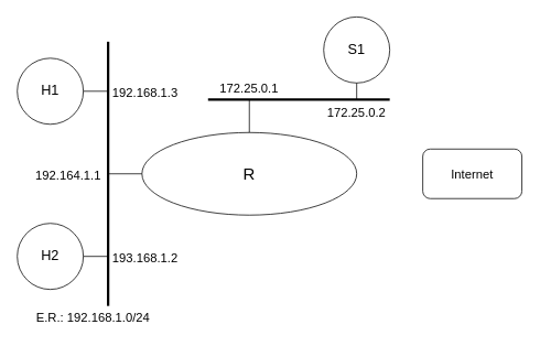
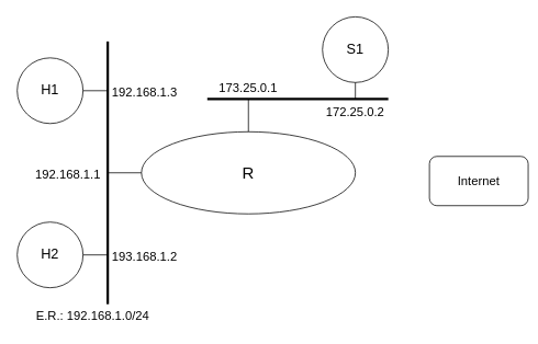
  <mxCell id="0" />
  <mxCell id="1" parent="0" />
  <mxCell id="2" value="" style="endArrow=none;html=1;rounded=0;strokeWidth=3;" edge="1" parent="1"><mxGeometry width="50" height="50" relative="1" as="geometry"><mxPoint x="130" y="370" as="sourcePoint" /><mxPoint x="130" y="50" as="targetPoint" /></mxGeometry></mxCell>
  <mxCell id="3" value="&lt;font style=&quot;font-size: 17px;&quot;&gt;H1&lt;/font&gt;" style="ellipse;whiteSpace=wrap;html=1;aspect=fixed;" vertex="1" parent="1"><mxGeometry x="20" y="70" width="80" height="80" as="geometry" /></mxCell>
  <mxCell id="4" value="" style="endArrow=none;html=1;rounded=0;strokeWidth=1;" edge="1" parent="1"><mxGeometry width="50" height="50" relative="1" as="geometry"><mxPoint x="100" y="110" as="sourcePoint" /><mxPoint x="130" y="110" as="targetPoint" /></mxGeometry></mxCell>
  <mxCell id="5" value="&lt;font style=&quot;font-size: 17px;&quot;&gt;H2&lt;/font&gt;" style="ellipse;whiteSpace=wrap;html=1;aspect=fixed;" vertex="1" parent="1"><mxGeometry x="20" y="270" width="80" height="80" as="geometry" /></mxCell>
  <mxCell id="6" value="" style="endArrow=none;html=1;rounded=0;strokeWidth=1;" edge="1" parent="1"><mxGeometry width="50" height="50" relative="1" as="geometry"><mxPoint x="100" y="310" as="sourcePoint" /><mxPoint x="130" y="310" as="targetPoint" /></mxGeometry></mxCell>
  <mxCell id="7" value="&lt;font style=&quot;font-size: 20px;&quot;&gt;R&lt;/font&gt;" style="ellipse;whiteSpace=wrap;html=1;fontSize=17;" vertex="1" parent="1"><mxGeometry x="171" y="160" width="260" height="100" as="geometry" /></mxCell>
  <mxCell id="8" value="" style="endArrow=none;html=1;rounded=0;fontSize=17;strokeWidth=1;entryX=0;entryY=0.5;entryDx=0;entryDy=0;" edge="1" parent="1" target="7"><mxGeometry width="50" height="50" relative="1" as="geometry"><mxPoint x="130" y="210" as="sourcePoint" /><mxPoint x="171" y="210" as="targetPoint" /></mxGeometry></mxCell>
  <mxCell id="9" value="" style="endArrow=none;html=1;rounded=0;fontSize=20;strokeWidth=1;entryX=0.5;entryY=0;entryDx=0;entryDy=0;" edge="1" parent="1" target="7"><mxGeometry width="50" height="50" relative="1" as="geometry"><mxPoint x="301" y="120" as="sourcePoint" /><mxPoint x="291.02" y="119" as="targetPoint" /></mxGeometry></mxCell>
  <mxCell id="10" value="" style="endArrow=none;html=1;rounded=0;strokeWidth=3;" edge="1" parent="1"><mxGeometry width="50" height="50" relative="1" as="geometry"><mxPoint x="251" y="120" as="sourcePoint" /><mxPoint x="471" y="120" as="targetPoint" /></mxGeometry></mxCell>
  <mxCell id="11" value="&lt;font style=&quot;font-size: 17px;&quot;&gt;S1&lt;/font&gt;" style="ellipse;whiteSpace=wrap;html=1;aspect=fixed;" vertex="1" parent="1"><mxGeometry x="391" y="20" width="80" height="80" as="geometry" /></mxCell>
  <mxCell id="12" value="" style="endArrow=none;html=1;rounded=0;strokeWidth=1;" edge="1" parent="1"><mxGeometry width="50" height="50" relative="1" as="geometry"><mxPoint x="431" y="100" as="sourcePoint" /><mxPoint x="431" y="120" as="targetPoint" /></mxGeometry></mxCell>
- <mxCell id="13" value="&lt;font style=&quot;font-size: 15px;&quot;&gt;172.25.0.1&lt;br&gt;&lt;/font&gt;" style="text;html=1;strokeColor=none;fillColor=none;align=center;verticalAlign=middle;whiteSpace=wrap;rounded=0;fontSize=20;" vertex="1" parent="1"><mxGeometry x="271" y="89" width="60" height="30" as="geometry" /></mxCell>
+ <mxCell id="13" value="&lt;font style=&quot;font-size: 15px;&quot;&gt;173.25.0.1&lt;br&gt;&lt;/font&gt;" style="text;html=1;strokeColor=none;fillColor=none;align=center;verticalAlign=middle;whiteSpace=wrap;rounded=0;fontSize=20;" vertex="1" parent="1"><mxGeometry x="271" y="89" width="60" height="30" as="geometry" /></mxCell>
  <mxCell id="14" value="&lt;font style=&quot;font-size: 15px;&quot;&gt;172.25.0.2&lt;br&gt;&lt;/font&gt;" style="text;html=1;strokeColor=none;fillColor=none;align=center;verticalAlign=middle;whiteSpace=wrap;rounded=0;fontSize=20;" vertex="1" parent="1"><mxGeometry x="401" y="119" width="60" height="30" as="geometry" /></mxCell>
  <mxCell id="15" value="&lt;font style=&quot;font-size: 15px;&quot;&gt;192.168.1.3&lt;br&gt;&lt;/font&gt;" style="text;html=1;strokeColor=none;fillColor=none;align=center;verticalAlign=middle;whiteSpace=wrap;rounded=0;fontSize=20;" vertex="1" parent="1"><mxGeometry x="135" y="95" width="80" height="30" as="geometry" /></mxCell>
  <mxCell id="16" value="&lt;font style=&quot;font-size: 15px;&quot;&gt;193.168.1.2&lt;br&gt;&lt;/font&gt;" style="text;html=1;strokeColor=none;fillColor=none;align=center;verticalAlign=middle;whiteSpace=wrap;rounded=0;fontSize=20;" vertex="1" parent="1"><mxGeometry x="135" y="295" width="80" height="30" as="geometry" /></mxCell>
- <mxCell id="17" value="&lt;font style=&quot;font-size: 15px;&quot;&gt;192.164.1.1&lt;br&gt;&lt;/font&gt;" style="text;html=1;strokeColor=none;fillColor=none;align=center;verticalAlign=middle;whiteSpace=wrap;rounded=0;fontSize=20;" vertex="1" parent="1"><mxGeometry x="42" y="195" width="80" height="30" as="geometry" /></mxCell>
+ <mxCell id="17" value="&lt;font style=&quot;font-size: 15px;&quot;&gt;192.168.1.1&lt;br&gt;&lt;/font&gt;" style="text;html=1;strokeColor=none;fillColor=none;align=center;verticalAlign=middle;whiteSpace=wrap;rounded=0;fontSize=20;" vertex="1" parent="1"><mxGeometry x="42" y="195" width="80" height="30" as="geometry" /></mxCell>
  <mxCell id="18" value="&lt;font style=&quot;font-size: 15px;&quot;&gt;E.R.: 192.168.1.0/24&lt;br&gt;&lt;/font&gt;" style="text;html=1;strokeColor=none;fillColor=none;align=center;verticalAlign=middle;whiteSpace=wrap;rounded=0;fontSize=20;" vertex="1" parent="1"><mxGeometry x="42" y="367" width="140" height="30" as="geometry" /></mxCell>
- <mxCell id="19" value="&lt;font style=&quot;font-size: 15px;&quot;&gt;Internet&lt;/font&gt;" style="rounded=1;whiteSpace=wrap;html=1;" vertex="1" parent="1"><mxGeometry x="511" y="180" width="120" height="60" as="geometry" /></mxCell>
+ <mxCell id="19" value="&lt;font style=&quot;font-size: 15px;&quot;&gt;Internet&lt;/font&gt;" style="rounded=1;whiteSpace=wrap;html=1;" vertex="1" parent="1"><mxGeometry x="521" y="190" width="120" height="60" as="geometry" /></mxCell>
